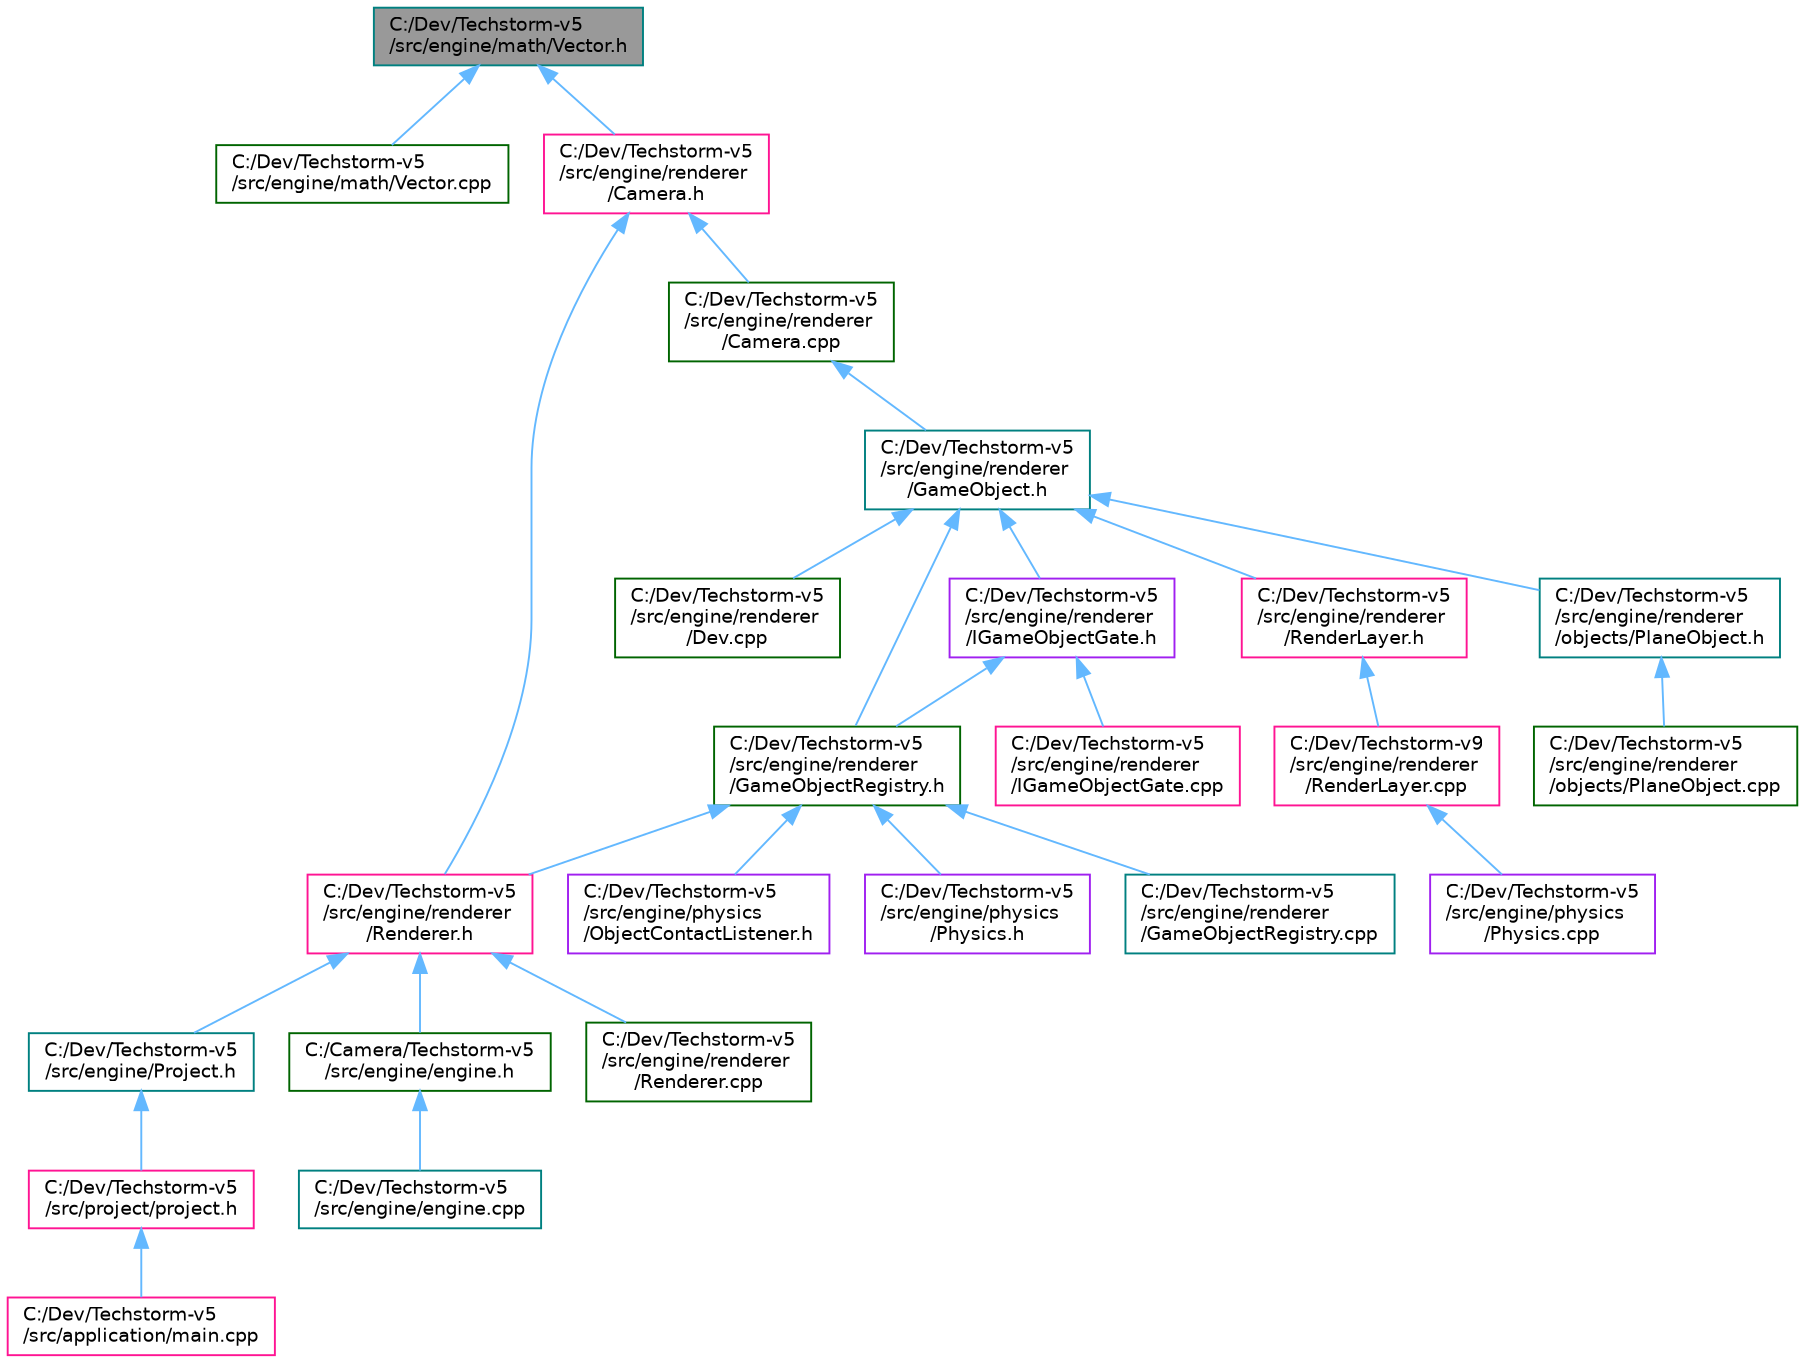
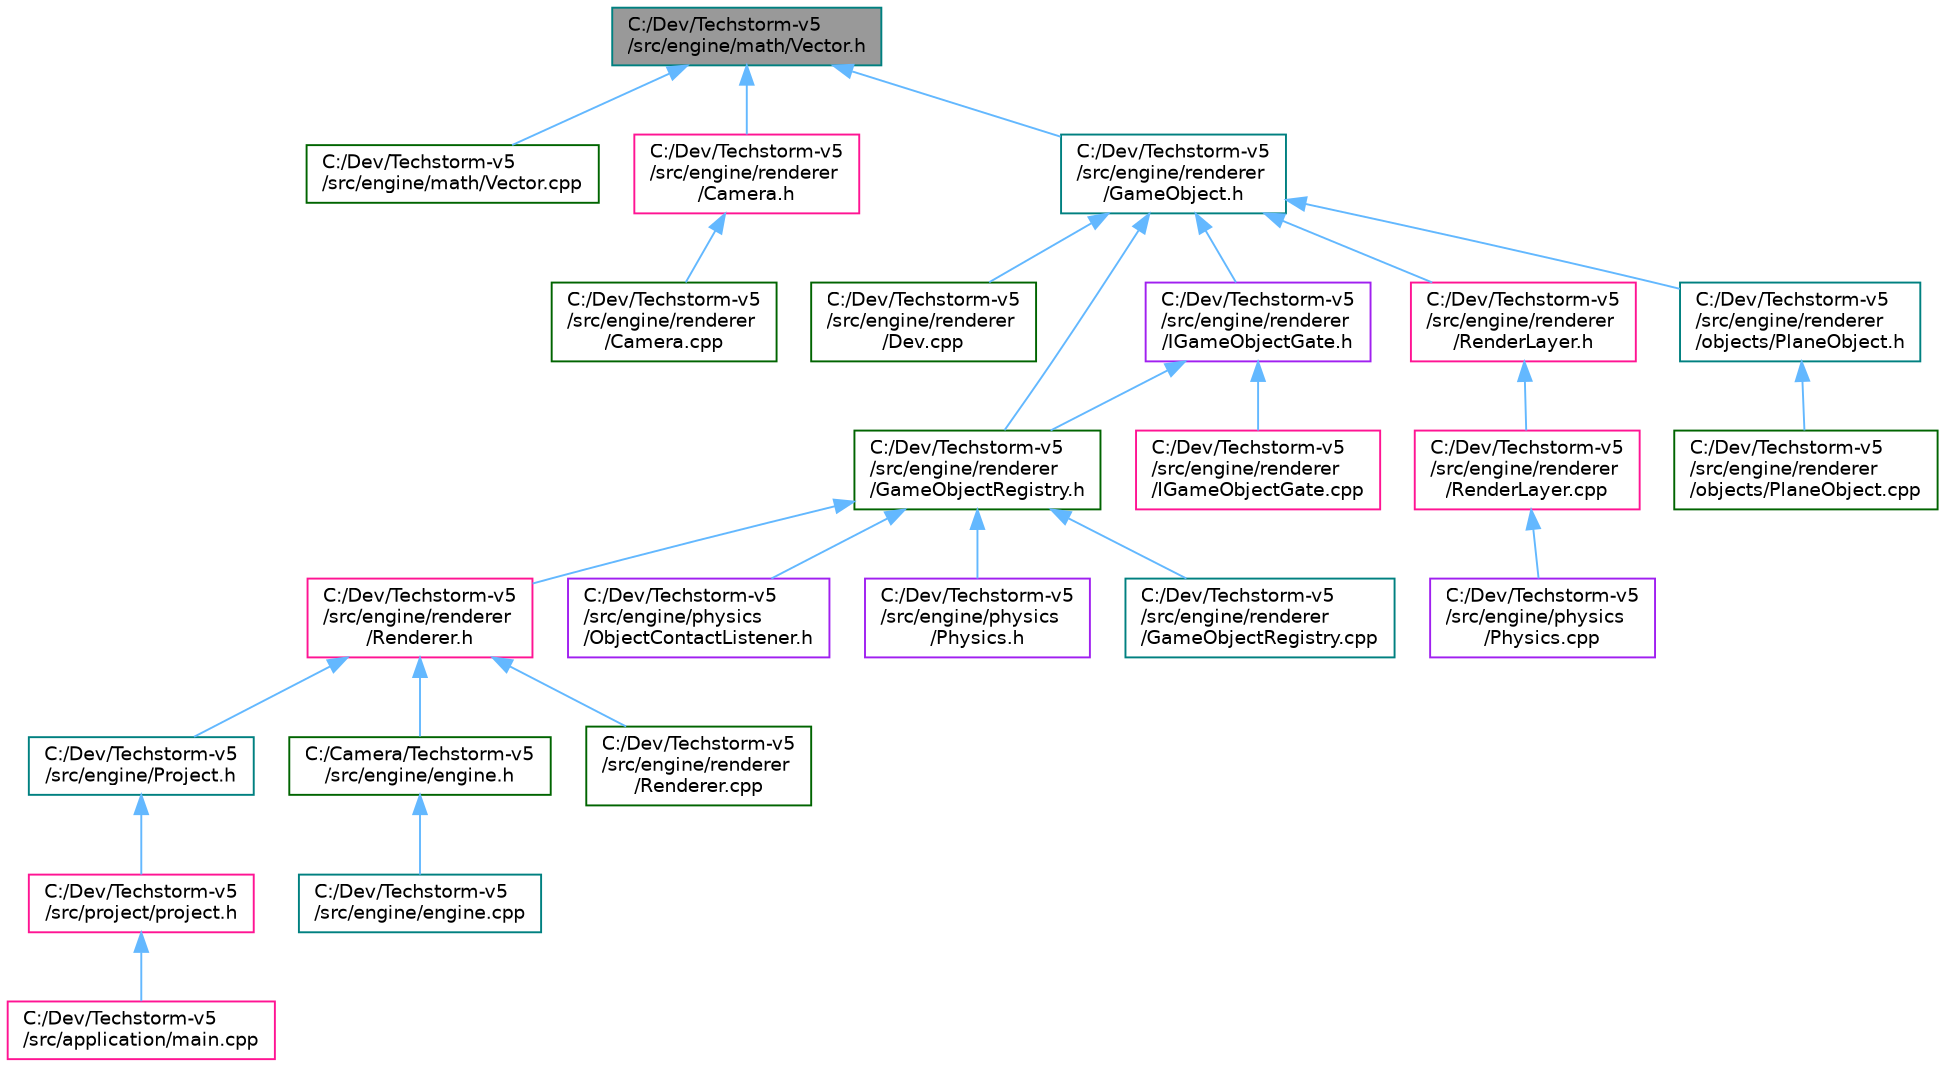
  digraph {
    node [color=darkgreen fillcolor=white fontname=Helvetica fontsize=10 shape=box style=filled]
    edge [color=steelblue1 dir=back fontname=Helvetica fontsize=10 labelfontname=Helvetica labelfontsize=10 style=solid]
    n1 [color=teal fillcolor=grey60 fontcolor=black height=0.2 label="C:/Dev/Techstorm-v5\l/src/engine/math/Vector.h" width=0.4]
    n2 [height=0.2 label="C:/Dev/Techstorm-v5\l/src/engine/math/Vector.cpp" width=0.4]
    n3 [color=deeppink height=0.2 label="C:/Dev/Techstorm-v5\l/src/engine/renderer\l/Camera.h" width=0.4]
    n4 [color=teal height=0.2 label="C:/Dev/Techstorm-v5\l/src/engine/renderer\l/GameObject.h" width=0.4]
    n5 [height=0.2 label="C:/Dev/Techstorm-v5\l/src/engine/renderer\l/Camera.cpp" width=0.4]
    n6 [color=deeppink height=0.2 label="C:/Dev/Techstorm-v5\l/src/engine/renderer\l/Renderer.h" width=0.4]
    n7 [height=0.2 label="C:/Dev/Techstorm-v5\l/src/engine/renderer\l/Dev.cpp" width=0.4]
    n8 [height=0.2 label="C:/Dev/Techstorm-v5\l/src/engine/renderer\l/GameObjectRegistry.h" width=0.4]
    n9 [color=purple height=0.2 label="C:/Dev/Techstorm-v5\l/src/engine/renderer\l/IGameObjectGate.h" width=0.4]
    n10 [color=deeppink height=0.2 label="C:/Dev/Techstorm-v5\l/src/engine/renderer\l/RenderLayer.h" width=0.4]
    n11 [color=teal height=0.2 label="C:/Dev/Techstorm-v5\l/src/engine/renderer\l/objects/PlaneObject.h" width=0.4]
    n12 [color=teal height=0.2 label="C:/Dev/Techstorm-v5\l/src/engine/Project.h" width=0.4]
    n13 [height=0.2 label="C:/Camera/Techstorm-v5\l/src/engine/engine.h" width=0.4]
    n14 [height=0.2 label="C:/Dev/Techstorm-v5\l/src/engine/renderer\l/Renderer.cpp" width=0.4]
    n15 [color=deeppink height=0.2 label="C:/Dev/Techstorm-v5\l/src/project/project.h" width=0.4]
    n16 [color=teal height=0.2 label="C:/Dev/Techstorm-v5\l/src/engine/engine.cpp" width=0.4]
    n17 [color=deeppink height=0.2 label="C:/Dev/Techstorm-v5\l/src/application/main.cpp" width=0.4]
    n18 [color=purple height=0.2 label="C:/Dev/Techstorm-v5\l/src/engine/physics\l/ObjectContactListener.h" width=0.4]
    n19 [color=purple height=0.2 label="C:/Dev/Techstorm-v5\l/src/engine/physics\l/Physics.h" width=0.4]
    n20 [color=teal height=0.2 label="C:/Dev/Techstorm-v5\l/src/engine/renderer\l/GameObjectRegistry.cpp" width=0.4]
    n21 [color=deeppink height=0.2 label="C:/Dev/Techstorm-v5\l/src/engine/renderer\l/IGameObjectGate.cpp" width=0.4]
-   n22 [color=deeppink height=0.2 label="C:/Dev/Techstorm-v9\l/src/engine/renderer\l/RenderLayer.cpp" width=0.4]
+   n22 [color=deeppink height=0.2 label="C:/Dev/Techstorm-v5\l/src/engine/renderer\l/RenderLayer.cpp" width=0.4]
    n23 [height=0.2 label="C:/Dev/Techstorm-v5\l/src/engine/renderer\l/objects/PlaneObject.cpp" width=0.4]
    n24 [color=purple height=0.2 label="C:/Dev/Techstorm-v5\l/src/engine/physics\l/Physics.cpp" width=0.4]
    n1 -> n2
    n1 -> n3
-   n5 -> n4
+   n1 -> n4
    n3 -> n5
-   n3 -> n6
    n4 -> n7
    n4 -> n8
    n4 -> n9
    n4 -> n10
    n4 -> n11
    n6 -> n12
    n6 -> n13
    n6 -> n14
    n8 -> n6
    n8 -> n18
    n8 -> n19
    n8 -> n20
    n9 -> n8
    n9 -> n21
    n10 -> n22
    n11 -> n23
    n12 -> n15
    n13 -> n16
    n15 -> n17
    n22 -> n24
  }
